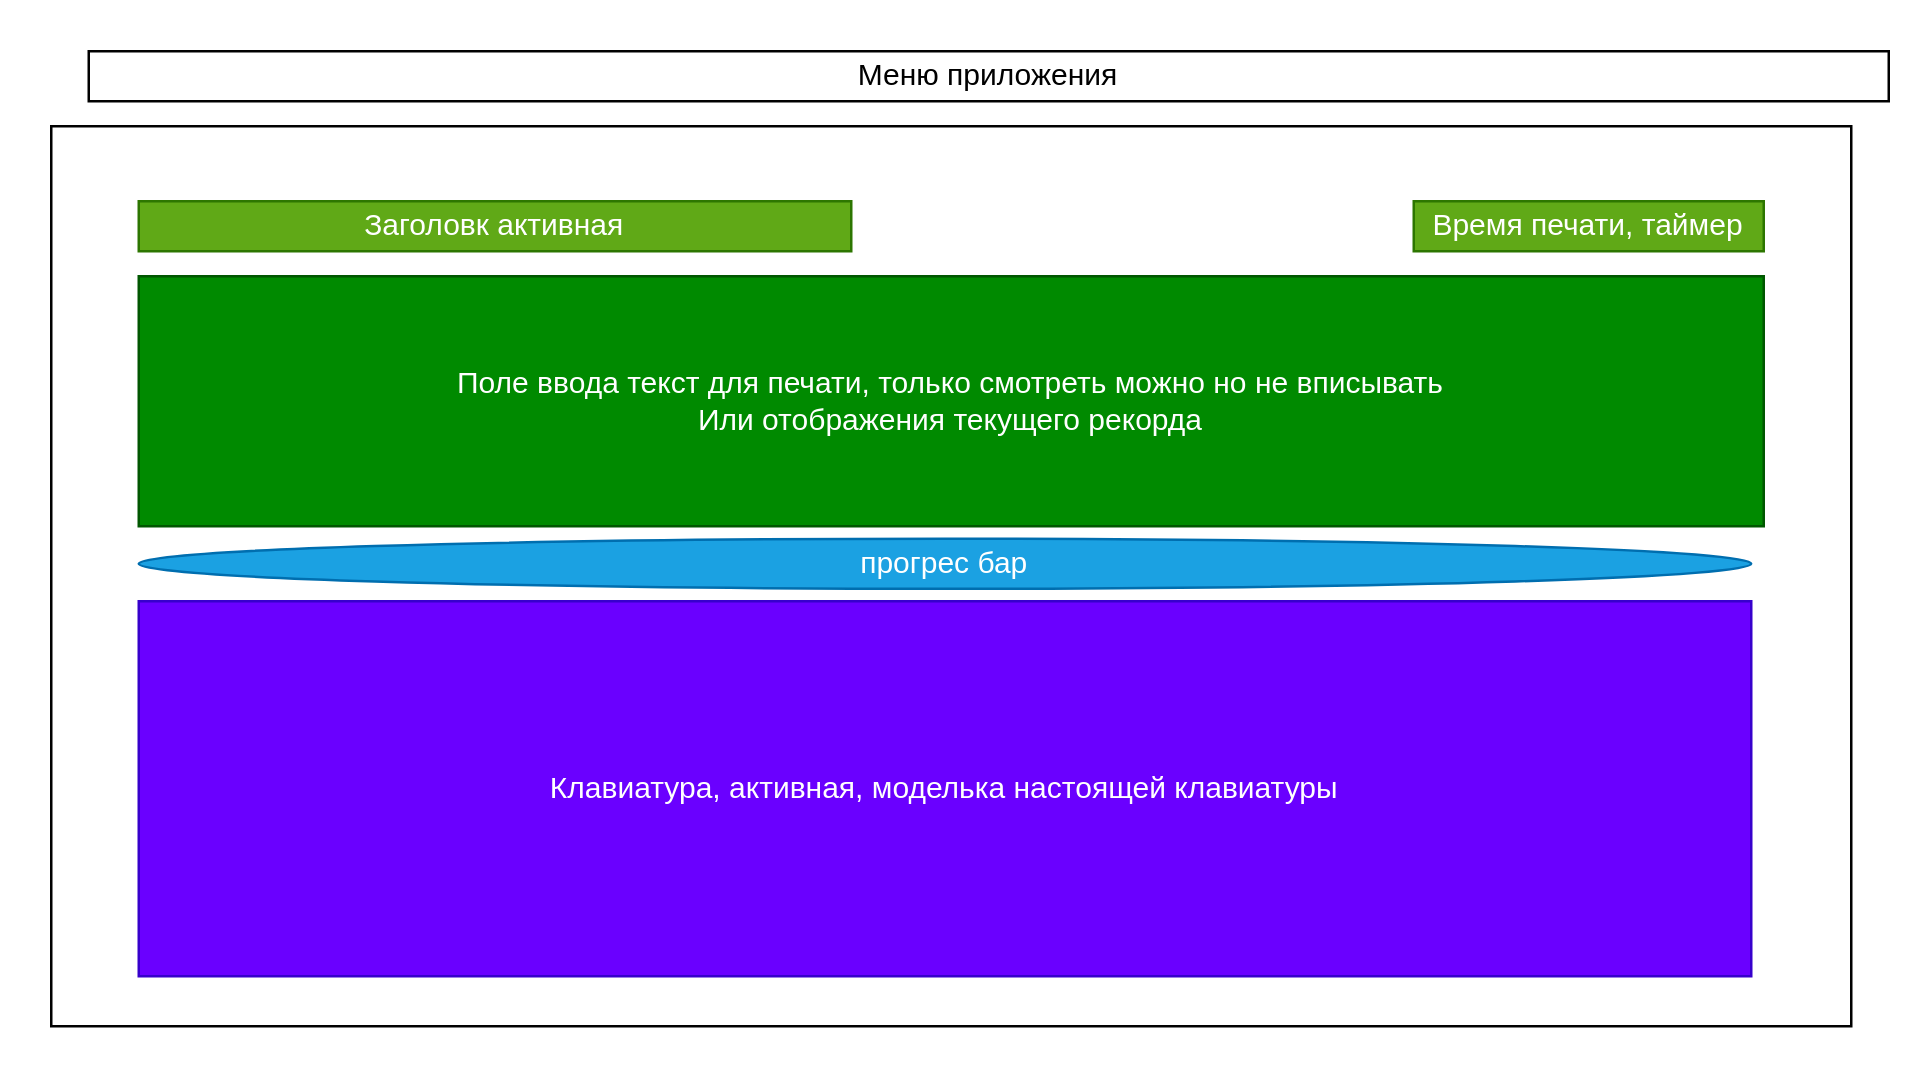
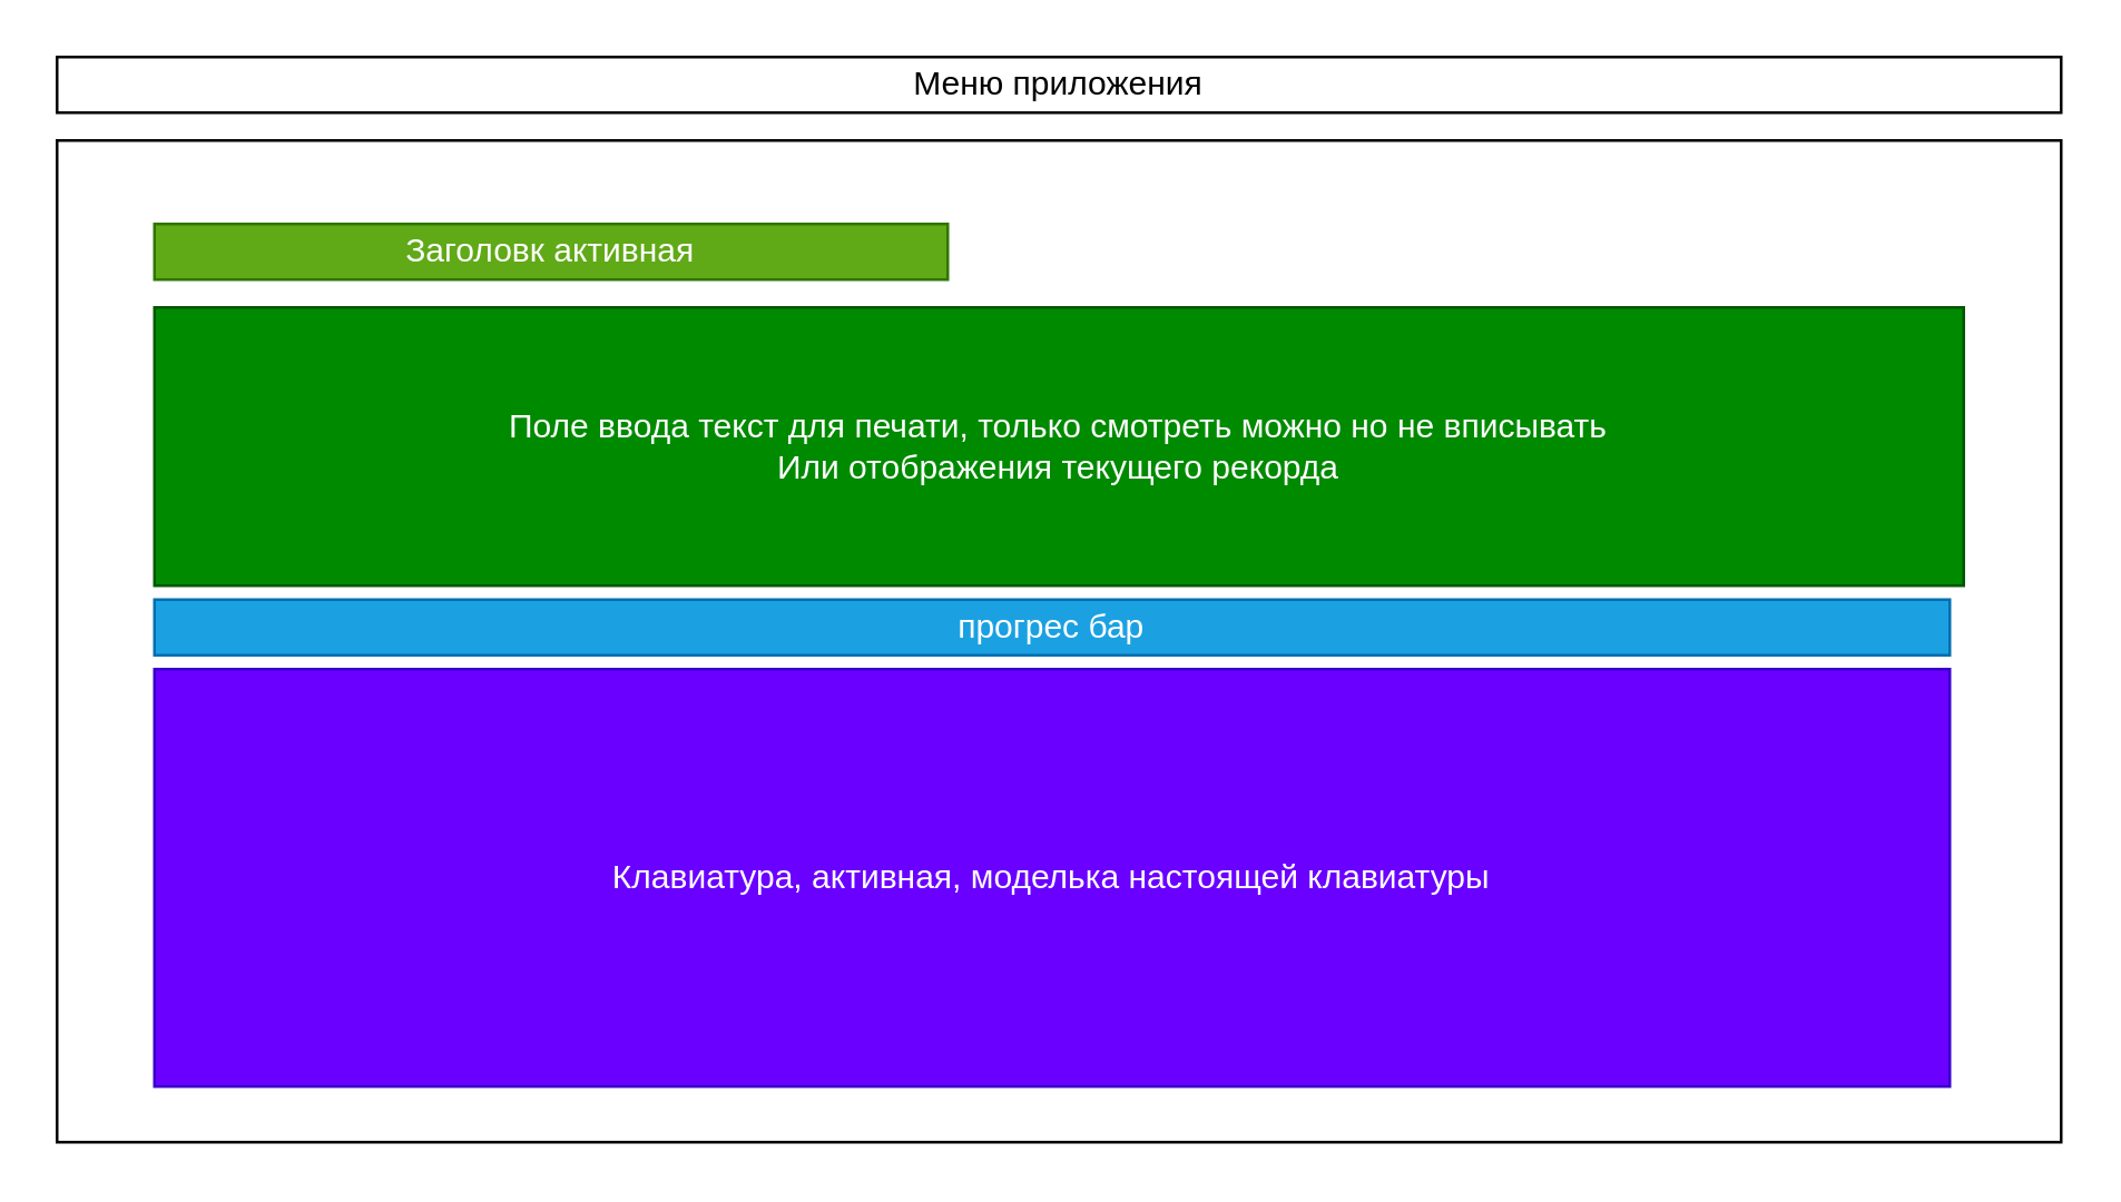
  <mxCell id="0" />
  <mxCell id="1" parent="0" />
  <mxCell id="2" value="" style="whiteSpace=wrap;html=1;" parent="1" vertex="1"><mxGeometry x="20" y="50" width="720" height="360" as="geometry" /></mxCell>
  <mxCell id="3" value="Поле ввода текст для печати, только смотреть можно но не вписывать&lt;br&gt;Или отображения текущего рекорда" style="whiteSpace=wrap;html=1;fillColor=#008a00;fontColor=#ffffff;strokeColor=#005700;" parent="1" vertex="1"><mxGeometry x="55" y="110" width="650" height="100" as="geometry" /></mxCell>
- <mxCell id="4" value="Время печати, таймер" style="whiteSpace=wrap;html=1;fillColor=#60a917;fontColor=#ffffff;strokeColor=#2D7600;" parent="1" vertex="1"><mxGeometry x="565" y="80" width="140" height="20" as="geometry" /></mxCell>
  <mxCell id="5" value="Заголовк активная" style="whiteSpace=wrap;html=1;fillColor=#60a917;fontColor=#ffffff;strokeColor=#2D7600;" parent="1" vertex="1"><mxGeometry x="55" y="80" width="285" height="20" as="geometry" /></mxCell>
  <mxCell id="6" value="Клавиатура, активная, моделька настоящей клавиатуры" style="whiteSpace=wrap;html=1;fillColor=#6a00ff;fontColor=#ffffff;strokeColor=#3700CC;" parent="1" vertex="1"><mxGeometry x="55" y="240" width="645" height="150" as="geometry" /></mxCell>
- <mxCell id="7" value="Меню приложения" style="whiteSpace=wrap;html=1;" parent="1" vertex="1"><mxGeometry x="35" y="20" width="720" height="20" as="geometry" /></mxCell>
- <mxCell id="8" value="прогрес бар" style="ellipse;whiteSpace=wrap;html=1;fillColor=#1ba1e2;fontColor=#ffffff;strokeColor=#006EAF;" vertex="1" parent="1"><mxGeometry x="55" y="215" width="645" height="20" as="geometry" /></mxCell>
+ <mxCell id="7" value="Меню приложения" style="whiteSpace=wrap;html=1;" parent="1" vertex="1"><mxGeometry x="20" y="20" width="720" height="20" as="geometry" /></mxCell>
+ <mxCell id="8" value="прогрес бар" style="whiteSpace=wrap;html=1;fillColor=#1ba1e2;fontColor=#ffffff;strokeColor=#006EAF;" vertex="1" parent="1"><mxGeometry x="55" y="215" width="645" height="20" as="geometry" /></mxCell>
